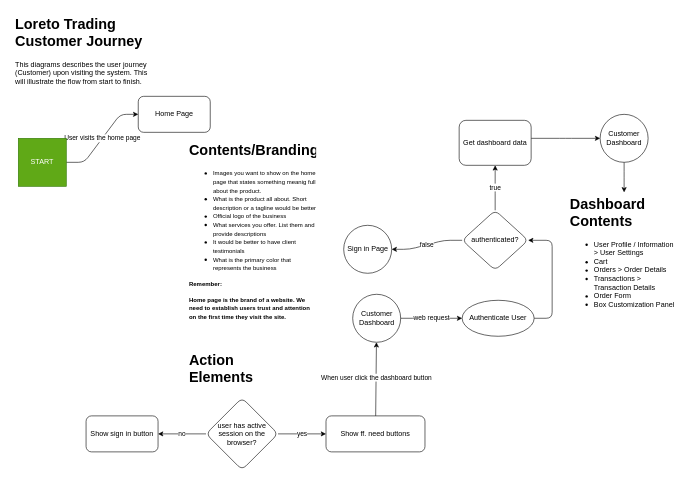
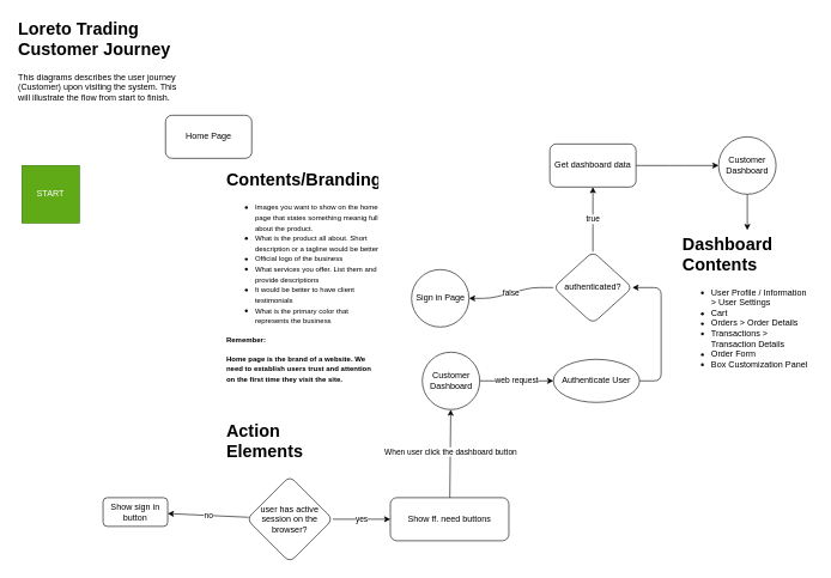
  <mxCell id="0" />
  <mxCell id="1" parent="0" />
- <mxCell id="2" value="User visits the home page" style="edgeStyle=entityRelationEdgeStyle;html=1;" parent="1" source="3" target="16" edge="1"><mxGeometry relative="1" as="geometry"><mxPoint x="310" y="190" as="targetPoint" /></mxGeometry></mxCell>
  <mxCell id="3" value="START" style="whiteSpace=wrap;html=1;aspect=fixed;fillColor=#60a917;fontColor=#ffffff;strokeColor=#2D7600;rounded=0;" parent="1" vertex="1"><mxGeometry x="30" y="230" width="80" height="80" as="geometry" /></mxCell>
  <mxCell id="4" value="&lt;h1&gt;Loreto Trading Customer Journey&lt;/h1&gt;&lt;p&gt;This diagrams describes the user journey&amp;nbsp; (Customer) upon visiting the system. This will illustrate the flow from start to finish.&lt;/p&gt;" style="text;html=1;strokeColor=none;fillColor=none;spacing=5;spacingTop=-20;whiteSpace=wrap;overflow=hidden;rounded=1;" parent="1" vertex="1"><mxGeometry x="20" y="20" width="240" height="120" as="geometry" /></mxCell>
  <mxCell id="5" value="&lt;h1&gt;Contents/Branding&lt;/h1&gt;&lt;p&gt;&lt;/p&gt;&lt;ul&gt;&lt;li&gt;&lt;span style=&quot;font-size: 10px;&quot;&gt;Images you want to show on the home page that states something meanig full about the product.&lt;/span&gt;&lt;/li&gt;&lt;li&gt;&lt;span style=&quot;font-size: 10px;&quot;&gt;What is the product all about. Short description or a tagline would be better&lt;/span&gt;&lt;/li&gt;&lt;li&gt;&lt;span style=&quot;font-size: 10px;&quot;&gt;Official logo of the business&lt;/span&gt;&lt;/li&gt;&lt;li&gt;&lt;span style=&quot;font-size: 10px;&quot;&gt;What services you offer. List them and provide descriptions&lt;/span&gt;&lt;/li&gt;&lt;li&gt;&lt;span style=&quot;font-size: 10px;&quot;&gt;It would be better to have client testimonials&lt;/span&gt;&lt;/li&gt;&lt;li&gt;&lt;span style=&quot;font-size: 10px;&quot;&gt;What is the primary color that represents the business&lt;/span&gt;&lt;/li&gt;&lt;/ul&gt;&lt;p&gt;&lt;/p&gt;&lt;p&gt;&lt;span style=&quot;font-size: 10px;&quot;&gt;&lt;b&gt;Remember:&amp;nbsp;&lt;/b&gt;&lt;/span&gt;&lt;/p&gt;&lt;p&gt;&lt;span style=&quot;font-size: 10px;&quot;&gt;&lt;b&gt;Home page is the brand of a website. We need to establish users trust and attention on the first time they visit the site.&lt;/b&gt;&lt;/span&gt;&lt;/p&gt;" style="text;html=1;strokeColor=none;fillColor=none;spacing=5;spacingTop=-20;whiteSpace=wrap;overflow=hidden;rounded=1;" parent="1" vertex="1"><mxGeometry x="310" y="230" width="220" height="360" as="geometry" /></mxCell>
  <mxCell id="6" value="&lt;h1&gt;Action Elements&lt;/h1&gt;&lt;div&gt;&lt;br&gt;&lt;/div&gt;" style="text;html=1;strokeColor=none;fillColor=none;spacing=5;spacingTop=-20;whiteSpace=wrap;overflow=hidden;rounded=1;" parent="1" vertex="1"><mxGeometry x="310" y="580" width="190" height="120" as="geometry" /></mxCell>
  <mxCell id="7" value="no" style="edgeStyle=none;html=1;" parent="1" source="9" target="10" edge="1"><mxGeometry relative="1" as="geometry" /></mxCell>
  <mxCell id="8" value="yes" style="edgeStyle=none;html=1;" parent="1" source="9" target="13" edge="1"><mxGeometry relative="1" as="geometry" /></mxCell>
  <mxCell id="9" value="user has active session on the browser?" style="rhombus;whiteSpace=wrap;html=1;fillColor=none;rounded=1;" parent="1" vertex="1"><mxGeometry x="343" y="662.73" width="120" height="120" as="geometry" /></mxCell>
- <mxCell id="10" value="Show sign in button" style="rounded=1;whiteSpace=wrap;html=1;fillColor=none;" parent="1" vertex="1"><mxGeometry x="143" y="692.73" width="120" height="60" as="geometry" /></mxCell>
+ <mxCell id="10" value="Show sign in button" style="rounded=1;whiteSpace=wrap;html=1;fillColor=none;" parent="1" vertex="1"><mxGeometry x="143" y="692.73" width="90" height="40" as="geometry" /></mxCell>
  <mxCell id="11" value="" style="edgeStyle=none;html=1;" parent="1" source="13" target="15" edge="1"><mxGeometry relative="1" as="geometry" /></mxCell>
  <mxCell id="12" value="When user click the dashboard button" style="edgeLabel;html=1;align=center;verticalAlign=middle;resizable=0;points=[];rounded=1;" parent="11" vertex="1" connectable="0"><mxGeometry x="0.035" relative="1" as="geometry"><mxPoint as="offset" /></mxGeometry></mxCell>
  <mxCell id="13" value="Show ff. need buttons" style="rounded=1;whiteSpace=wrap;html=1;fillColor=none;align=center;" parent="1" vertex="1"><mxGeometry x="543" y="692.73" width="165" height="60" as="geometry" /></mxCell>
  <mxCell id="14" value="web request" style="edgeStyle=entityRelationEdgeStyle;html=1;entryX=0;entryY=0.5;entryDx=0;entryDy=0;" parent="1" source="15" target="18" edge="1"><mxGeometry relative="1" as="geometry" /></mxCell>
  <mxCell id="15" value="Customer Dashboard" style="ellipse;whiteSpace=wrap;html=1;align=center;fillColor=none;rounded=1;" parent="1" vertex="1"><mxGeometry x="587.5" y="490" width="80" height="80" as="geometry" /></mxCell>
  <mxCell id="16" value="Home Page" style="rounded=1;whiteSpace=wrap;html=1;" parent="1" vertex="1"><mxGeometry x="230" y="160" width="120" height="60" as="geometry" /></mxCell>
  <mxCell id="17" style="edgeStyle=entityRelationEdgeStyle;html=1;" parent="1" source="18" target="21" edge="1"><mxGeometry relative="1" as="geometry" /></mxCell>
  <mxCell id="18" value="Authenticate User" style="ellipse;whiteSpace=wrap;html=1;" parent="1" vertex="1"><mxGeometry x="770" y="500" width="120" height="60" as="geometry" /></mxCell>
  <mxCell id="19" value="false" style="edgeStyle=entityRelationEdgeStyle;html=1;exitX=0;exitY=0.5;exitDx=0;exitDy=0;" parent="1" source="21" target="24" edge="1"><mxGeometry relative="1" as="geometry" /></mxCell>
  <mxCell id="20" value="true" style="edgeStyle=elbowEdgeStyle;elbow=horizontal;html=1;" parent="1" source="21" target="23" edge="1"><mxGeometry relative="1" as="geometry" /></mxCell>
  <mxCell id="21" value="authenticated?" style="rhombus;whiteSpace=wrap;html=1;rounded=1;" parent="1" vertex="1"><mxGeometry x="770" y="350" width="110" height="100" as="geometry" /></mxCell>
  <mxCell id="22" style="edgeStyle=elbowEdgeStyle;elbow=vertical;html=1;entryX=0;entryY=0.5;entryDx=0;entryDy=0;" parent="1" source="23" target="26" edge="1"><mxGeometry relative="1" as="geometry" /></mxCell>
- <mxCell id="23" value="Get dashboard data" style="rounded=1;whiteSpace=wrap;html=1;" parent="1" vertex="1"><mxGeometry x="765" y="200" width="120" height="75" as="geometry" /></mxCell>
+ <mxCell id="23" value="Get dashboard data" style="rounded=1;whiteSpace=wrap;html=1;" parent="1" vertex="1"><mxGeometry x="765" y="200" width="120" height="60" as="geometry" /></mxCell>
  <mxCell id="24" value="Sign in Page" style="ellipse;whiteSpace=wrap;html=1;align=center;fillColor=none;rounded=1;" parent="1" vertex="1"><mxGeometry x="572.5" y="375" width="80" height="80" as="geometry" /></mxCell>
  <mxCell id="25" value="" style="edgeStyle=elbowEdgeStyle;elbow=vertical;html=1;" parent="1" source="26" target="27" edge="1"><mxGeometry relative="1" as="geometry" /></mxCell>
  <mxCell id="26" value="Customer Dashboard" style="ellipse;whiteSpace=wrap;html=1;rounded=1;" parent="1" vertex="1"><mxGeometry x="1000" y="190" width="80" height="80" as="geometry" /></mxCell>
  <mxCell id="27" value="&lt;h1&gt;Dashboard Contents&lt;/h1&gt;&lt;p&gt;&lt;/p&gt;&lt;ul&gt;&lt;li&gt;User Profile / Information &amp;gt; User Settings&lt;/li&gt;&lt;li&gt;Cart&lt;/li&gt;&lt;li&gt;Orders &amp;gt; Order Details&lt;/li&gt;&lt;li&gt;Transactions &amp;gt; Transaction Details&lt;/li&gt;&lt;li&gt;Order Form&lt;/li&gt;&lt;li&gt;Box Customization Panel&lt;/li&gt;&lt;/ul&gt;&lt;p&gt;&lt;/p&gt;" style="text;html=1;strokeColor=none;fillColor=none;spacing=5;spacingTop=-20;whiteSpace=wrap;overflow=hidden;rounded=1;" parent="1" vertex="1"><mxGeometry x="945" y="320" width="190" height="310" as="geometry" /></mxCell>
